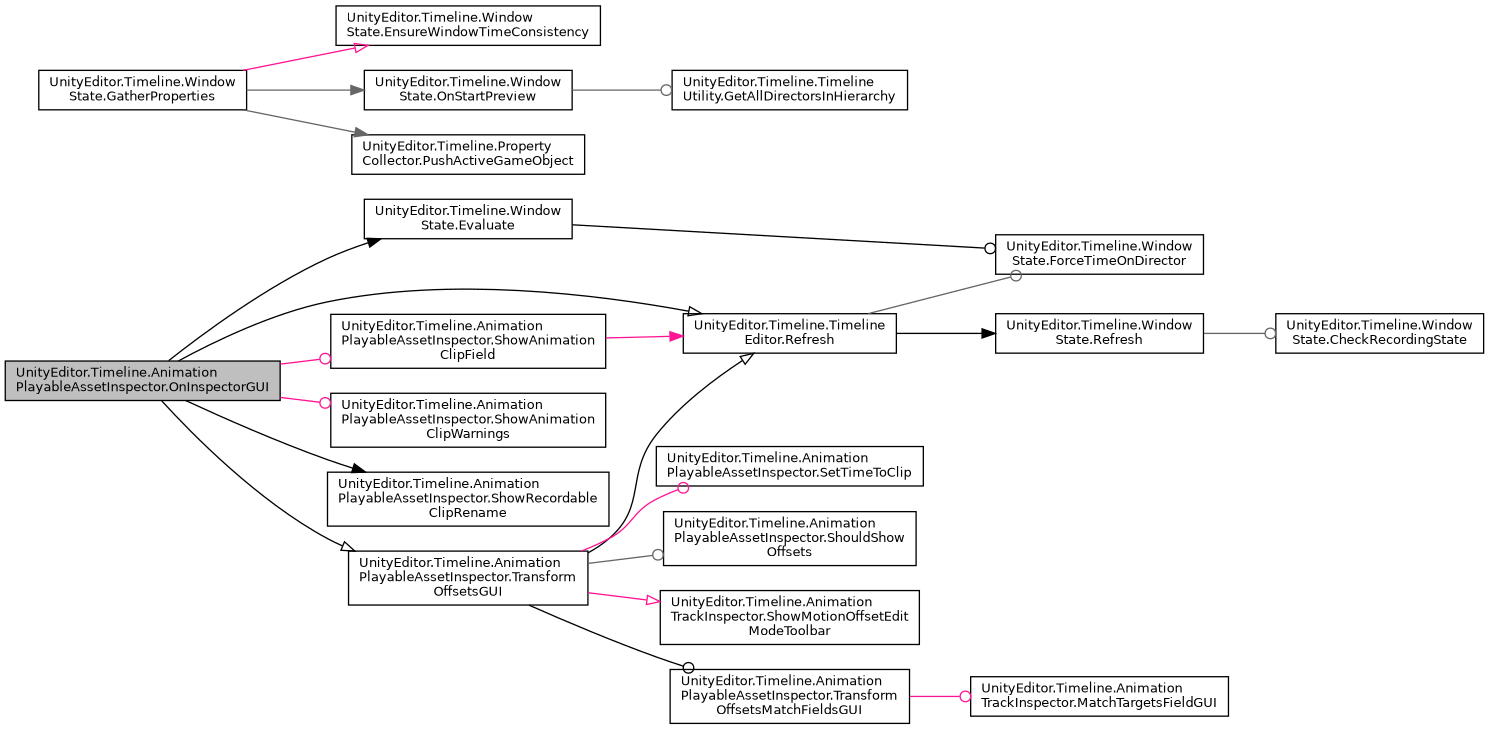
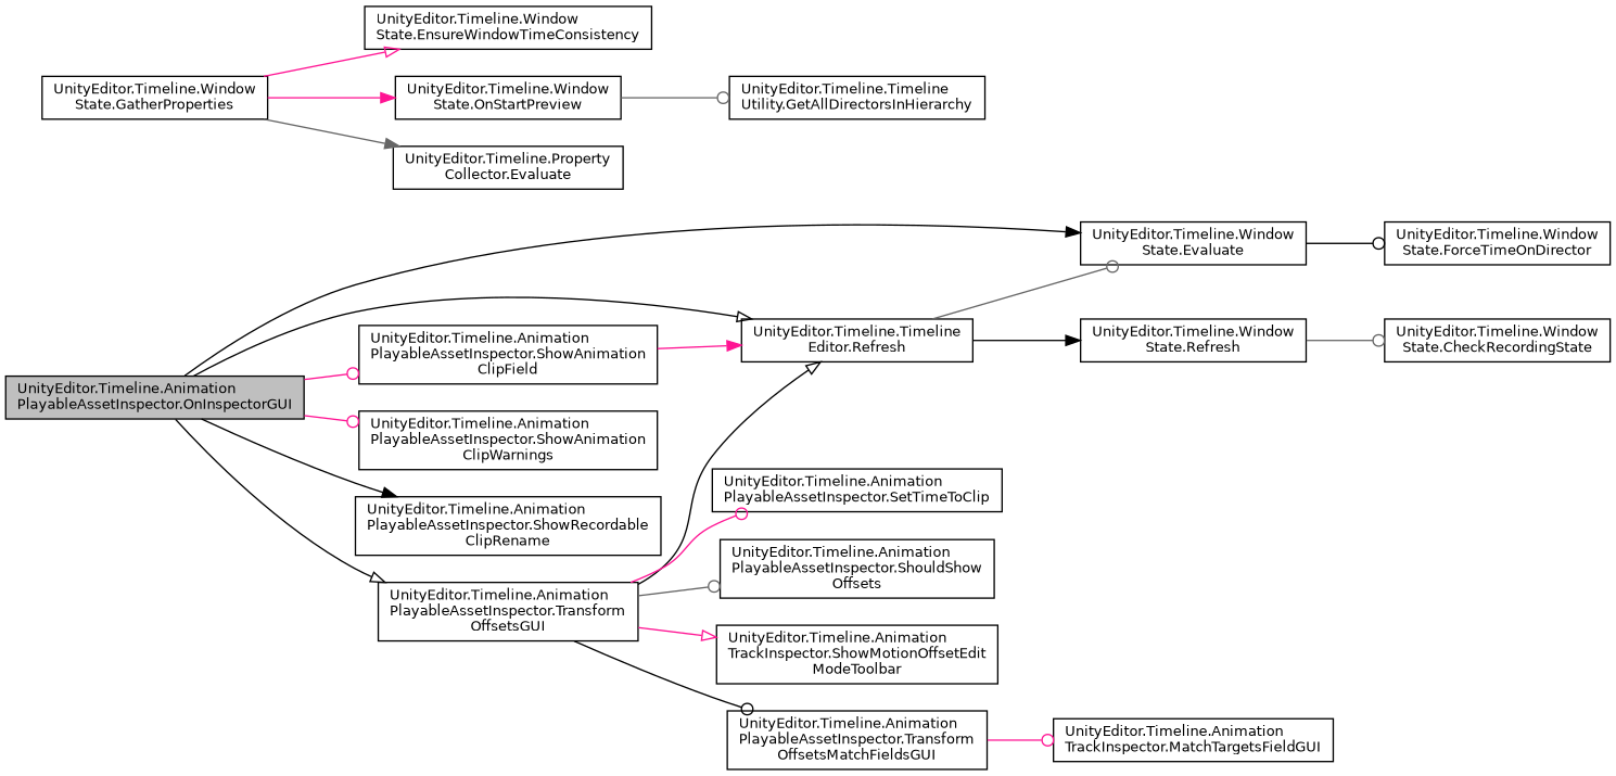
  digraph {
    rankdir=LR
    node [color=black fillcolor=white fontname=Helvetica fontsize=10 shape=record style=filled]
    edge [arrowhead=odot color=black fontname=Helvetica fontsize=10 labelfontname=Helvetica labelfontsize=10 style=solid]
    n1 [fillcolor=grey75 fontcolor=black height=0.2 label="UnityEditor.Timeline.Animation\lPlayableAssetInspector.OnInspectorGUI" width=0.4]
    n2 [height=0.2 label="UnityEditor.Timeline.Window\lState.Evaluate" width=0.4]
    n3 [height=0.2 label="UnityEditor.Timeline.Timeline\lEditor.Refresh" width=0.4]
    n4 [height=0.2 label="UnityEditor.Timeline.Animation\lPlayableAssetInspector.ShowAnimation\lClipField" width=0.4]
    n5 [height=0.2 label="UnityEditor.Timeline.Animation\lPlayableAssetInspector.ShowAnimation\lClipWarnings" width=0.4]
    n6 [height=0.2 label="UnityEditor.Timeline.Animation\lPlayableAssetInspector.ShowRecordable\lClipRename" width=0.4]
    n7 [height=0.2 label="UnityEditor.Timeline.Animation\lPlayableAssetInspector.Transform\lOffsetsGUI" width=0.4]
    n8 [height=0.2 label="UnityEditor.Timeline.Window\lState.ForceTimeOnDirector" width=0.4]
    n9 [height=0.2 label="UnityEditor.Timeline.Window\lState.Refresh" width=0.4]
    n10 [height=0.2 label="UnityEditor.Timeline.Animation\lPlayableAssetInspector.SetTimeToClip" width=0.4]
    n11 [height=0.2 label="UnityEditor.Timeline.Animation\lPlayableAssetInspector.ShouldShow\lOffsets" width=0.4]
    n12 [height=0.2 label="UnityEditor.Timeline.Animation\lTrackInspector.ShowMotionOffsetEdit\lModeToolbar" width=0.4]
    n13 [height=0.2 label="UnityEditor.Timeline.Animation\lPlayableAssetInspector.Transform\lOffsetsMatchFieldsGUI" width=0.4]
    n14 [height=0.2 label="UnityEditor.Timeline.Window\lState.GatherProperties" width=0.4]
    n15 [height=0.2 label="UnityEditor.Timeline.Window\lState.EnsureWindowTimeConsistency" width=0.4]
    n16 [height=0.2 label="UnityEditor.Timeline.Window\lState.OnStartPreview" width=0.4]
-   n17 [height=0.2 label="UnityEditor.Timeline.Property\lCollector.PushActiveGameObject" width=0.4]
+   n17 [height=0.2 label="UnityEditor.Timeline.Property\lCollector.Evaluate" width=0.4]
    n18 [height=0.2 label="UnityEditor.Timeline.Timeline\lUtility.GetAllDirectorsInHierarchy" width=0.4]
    n19 [height=0.2 label="UnityEditor.Timeline.Window\lState.CheckRecordingState" width=0.4]
    n20 [height=0.2 label="UnityEditor.Timeline.Animation\lTrackInspector.MatchTargetsFieldGUI" width=0.4]
    n1 -> n2 [arrowhead=normal]
    n1 -> n3 [arrowhead=onormal]
    n1 -> n4 [color=deeppink]
    n1 -> n5 [color=deeppink]
    n1 -> n6 [arrowhead=normal]
    n1 -> n7 [arrowhead=onormal]
    n2 -> n8
-   n3 -> n8 [color=gray40]
+   n3 -> n2 [color=gray40]
    n3 -> n9 [arrowhead=normal]
    n4 -> n3 [arrowhead=normal color=deeppink]
    n7 -> n3 [arrowhead=onormal]
    n7 -> n10 [color=deeppink]
    n7 -> n11 [color=gray40]
    n7 -> n12 [arrowhead=onormal color=deeppink]
    n7 -> n13
    n9 -> n19 [color=gray40]
    n13 -> n20 [color=deeppink]
    n14 -> n15 [arrowhead=onormal color=deeppink]
-   n14 -> n16 [arrowhead=normal color=gray40]
+   n14 -> n16 [arrowhead=normal color=deeppink]
    n14 -> n17 [arrowhead=normal color=gray40]
    n16 -> n18 [color=gray40]
  }
